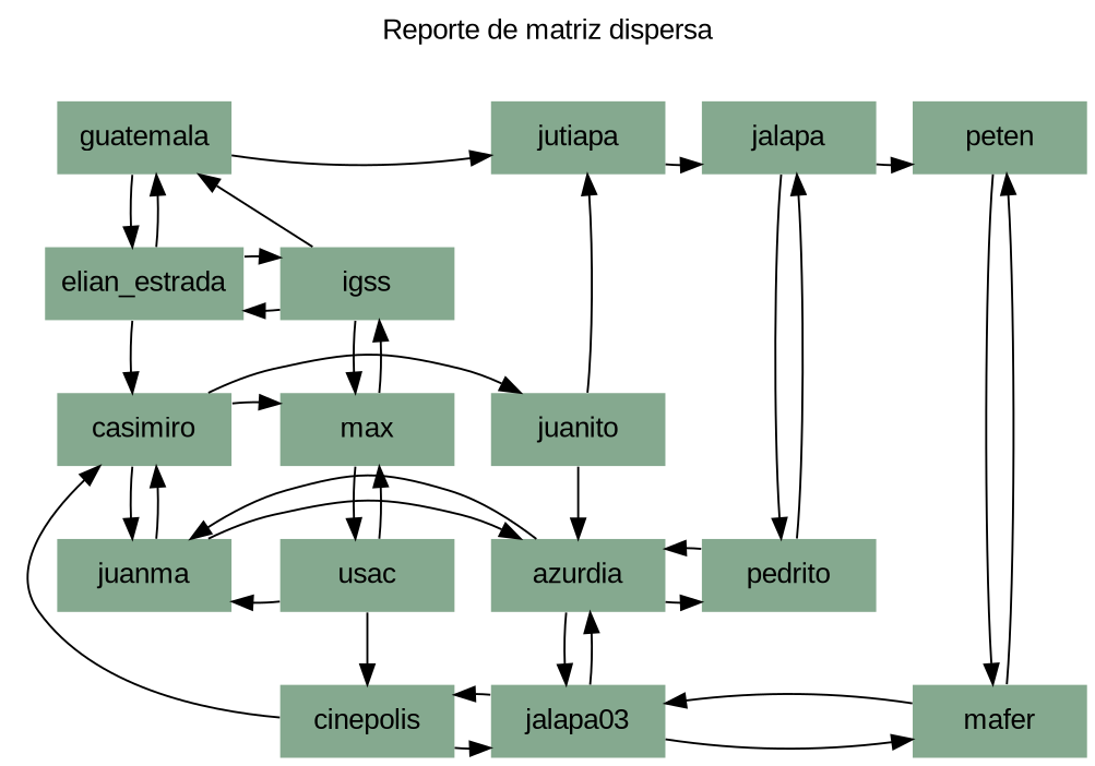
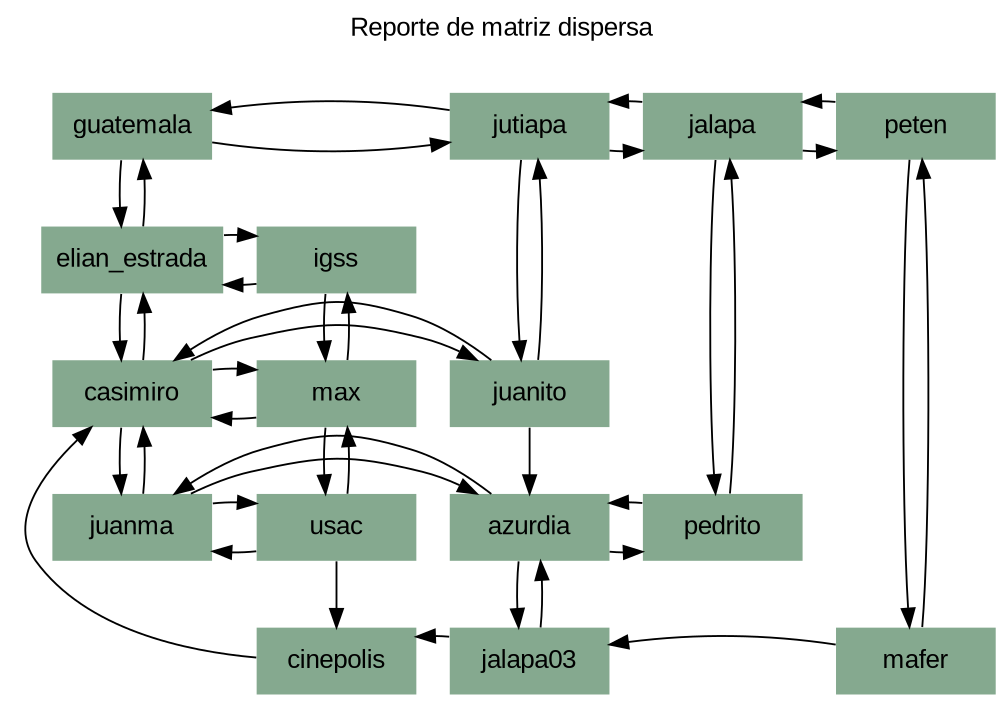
  digraph {
    fontname="Liberation Sans"
    label="Reporte de matriz dispersa"
    labelloc=t
    node [color=transparent fillcolor="#85A98F" fontname="Liberation Sans" group=1 shape=box style=filled]
    edge [fontname="Liberation Sans"]
    n1 [label=guatemala width=1.2]
    n2 [group=2 label=jutiapa width=1.2]
    n3 [group=3 label=jalapa width=1.2]
    n4 [group=4 label=peten width=1.2]
    n5 [group=0 label=igss width=1.2]
    n6 [label=elian_estrada width=1.2]
    n7 [group=0 label=max width=1.2]
    n8 [label=casimiro width=1.2]
    n9 [group=2 label=juanito width=1.2]
    n10 [group=0 label=usac width=1.2]
    n11 [label=juanma width=1.2]
    n12 [group=2 label=azurdia width=1.2]
    n13 [group=3 label=pedrito width=1.2]
    n14 [group=0 label=cinepolis width=1.2]
    n15 [group=2 label=jalapa03 width=1.2]
    n16 [group=4 label=mafer width=1.2]
    subgraph sub_1 {
      rank=same
      n1
      n2
      n3
      n4
    }
    subgraph sub_2 {
      rank=same
      n5
      n6
    }
    subgraph sub_3 {
      rank=same
      n7
      n8
      n9
    }
    subgraph sub_4 {
      rank=same
      n10
      n11
      n12
      n13
    }
    subgraph sub_5 {
      rank=same
      n14
      n15
      n16
    }
    n1 -> n2
    n1 -> n6
-   n5 -> n1
+   n2 -> n1
    n2 -> n3
+   n2 -> n9
+   n3 -> n2
    n3 -> n4
    n3 -> n13
+   n4 -> n3
    n4 -> n16
    n5 -> n6
    n5 -> n7
    n6 -> n1
    n6 -> n5
    n6 -> n8
    n7 -> n5
+   n7 -> n8
    n7 -> n10
+   n8 -> n6
    n8 -> n7
    n8 -> n9
    n8 -> n11
    n9 -> n2
+   n9 -> n8
    n9 -> n12
    n10 -> n7
    n10 -> n11
    n10 -> n14
    n11 -> n8
+   n11 -> n10
    n11 -> n12
    n12 -> n11
    n12 -> n13
    n12 -> n15
    n13 -> n3
    n13 -> n12
    n14 -> n8
-   n14 -> n15
    n15 -> n12
    n15 -> n14
-   n15 -> n16
    n16 -> n4
    n16 -> n15
  }
